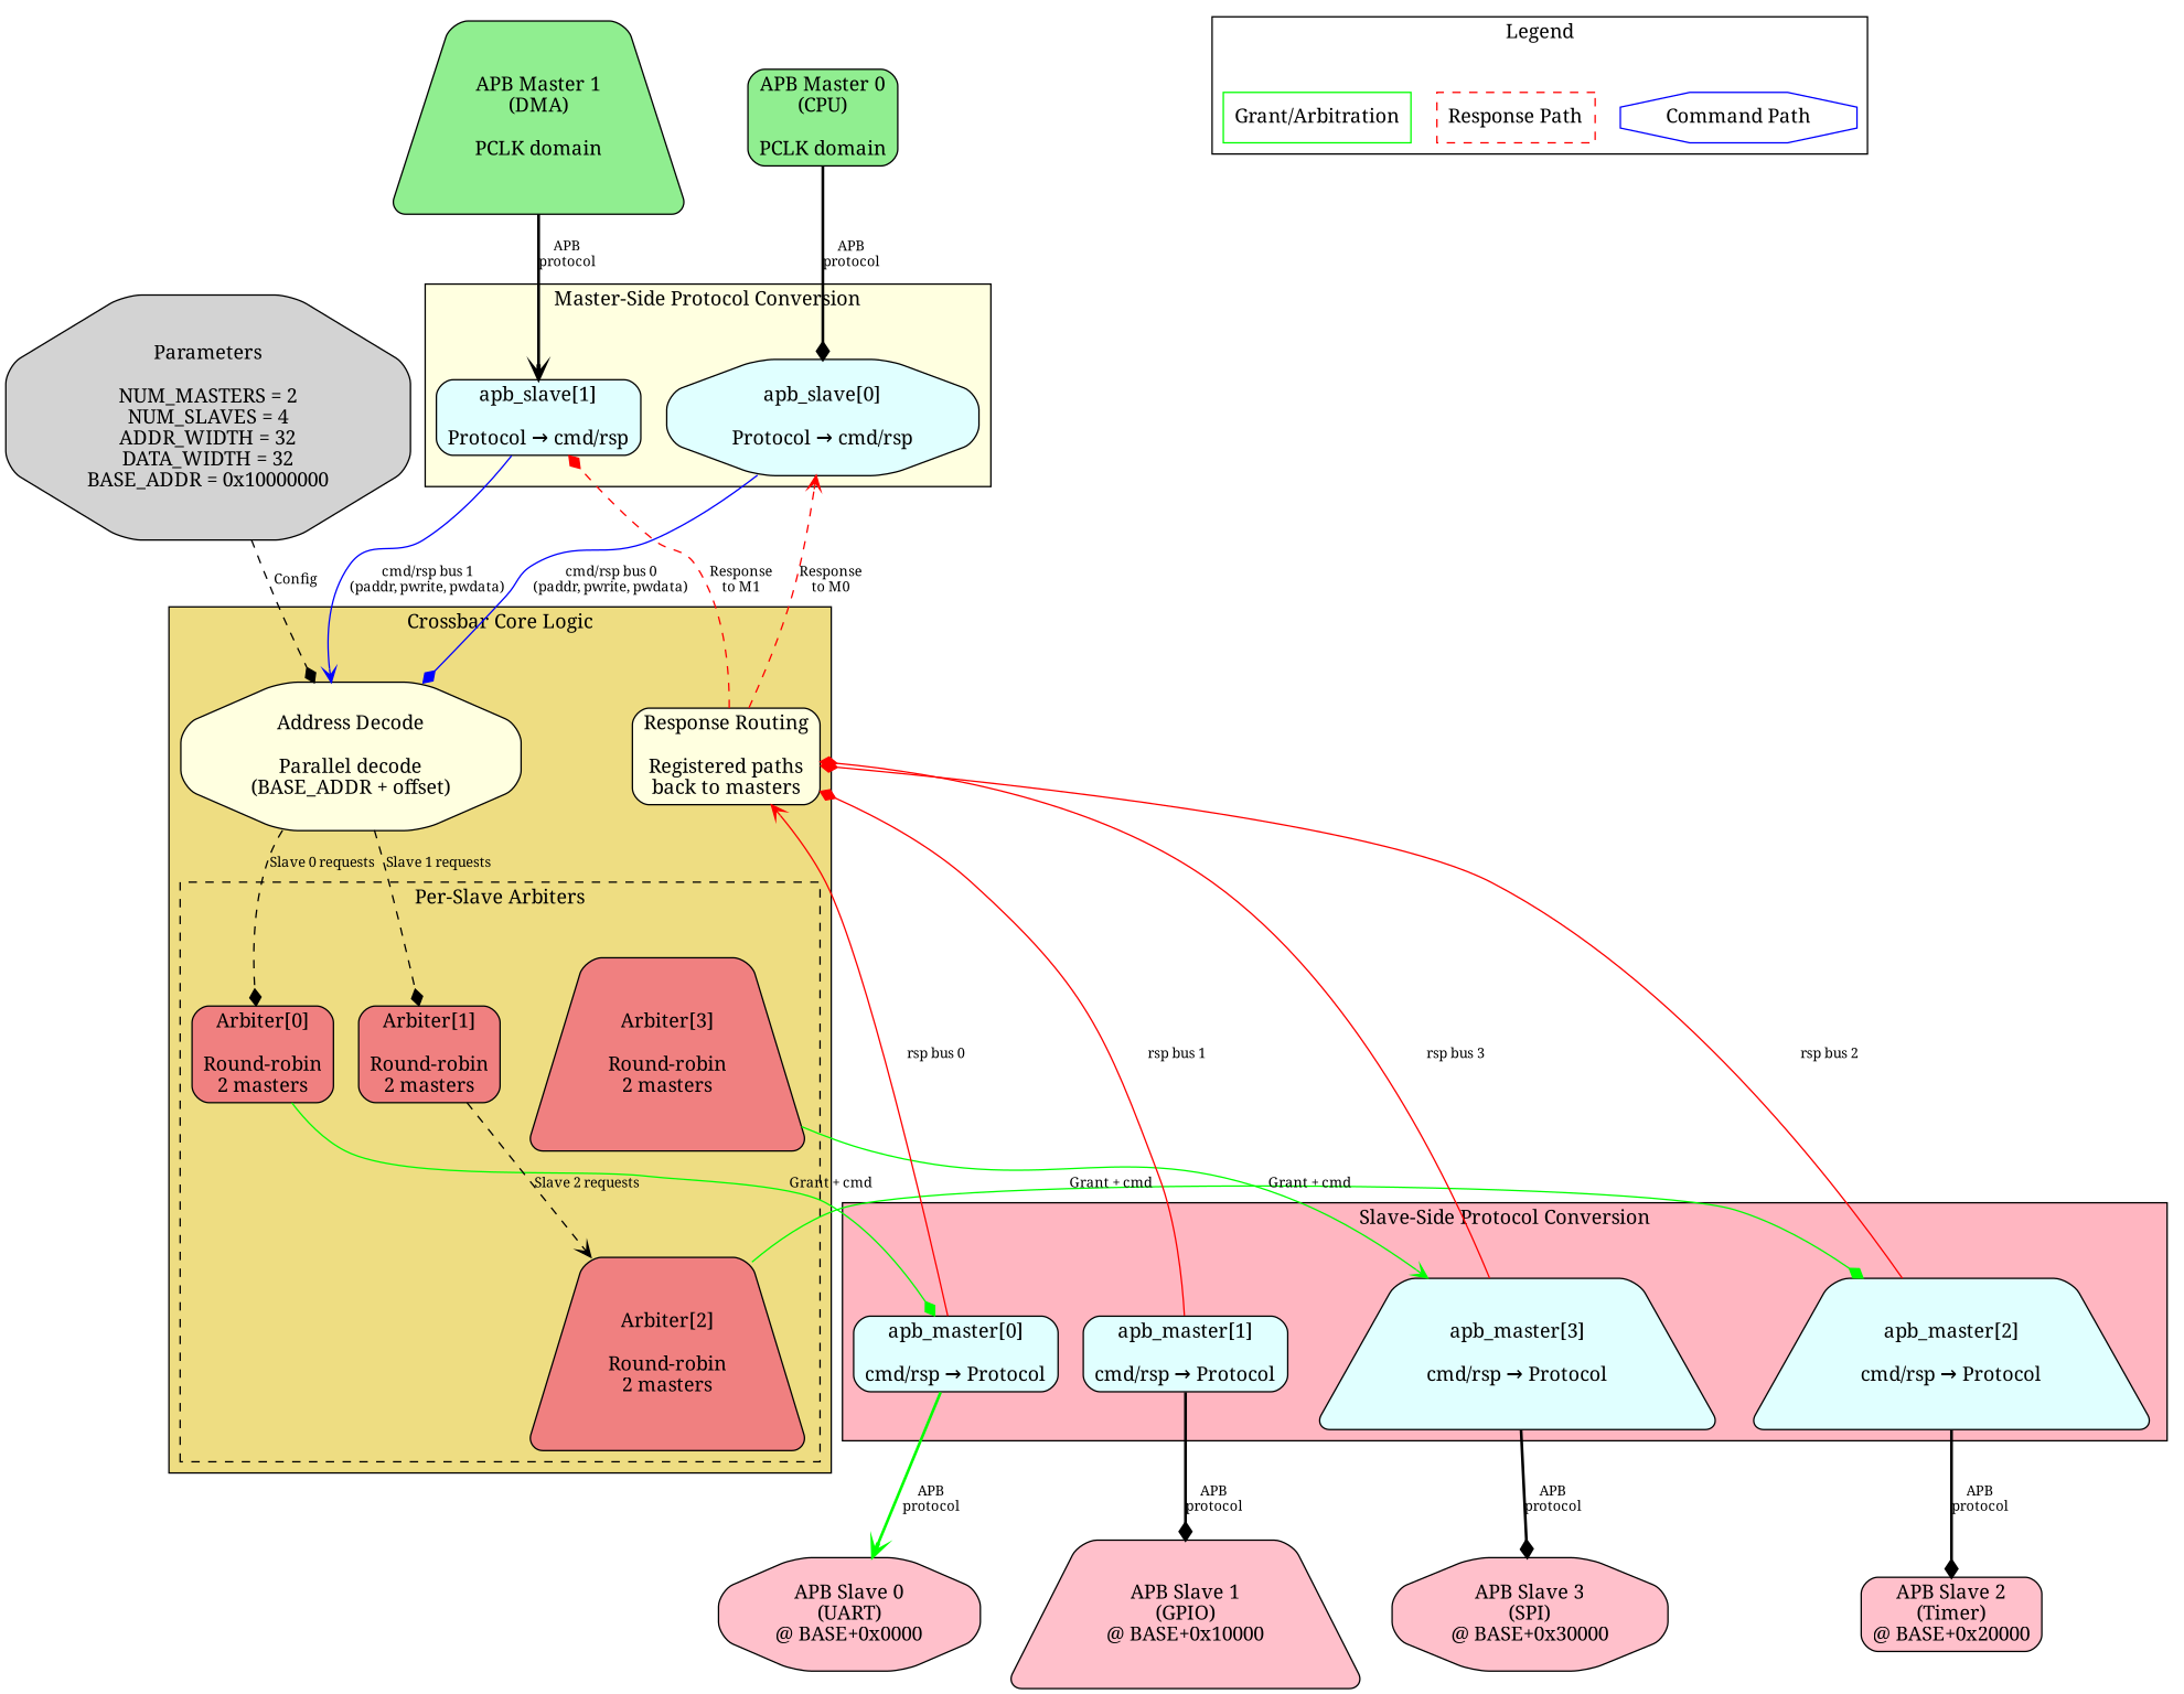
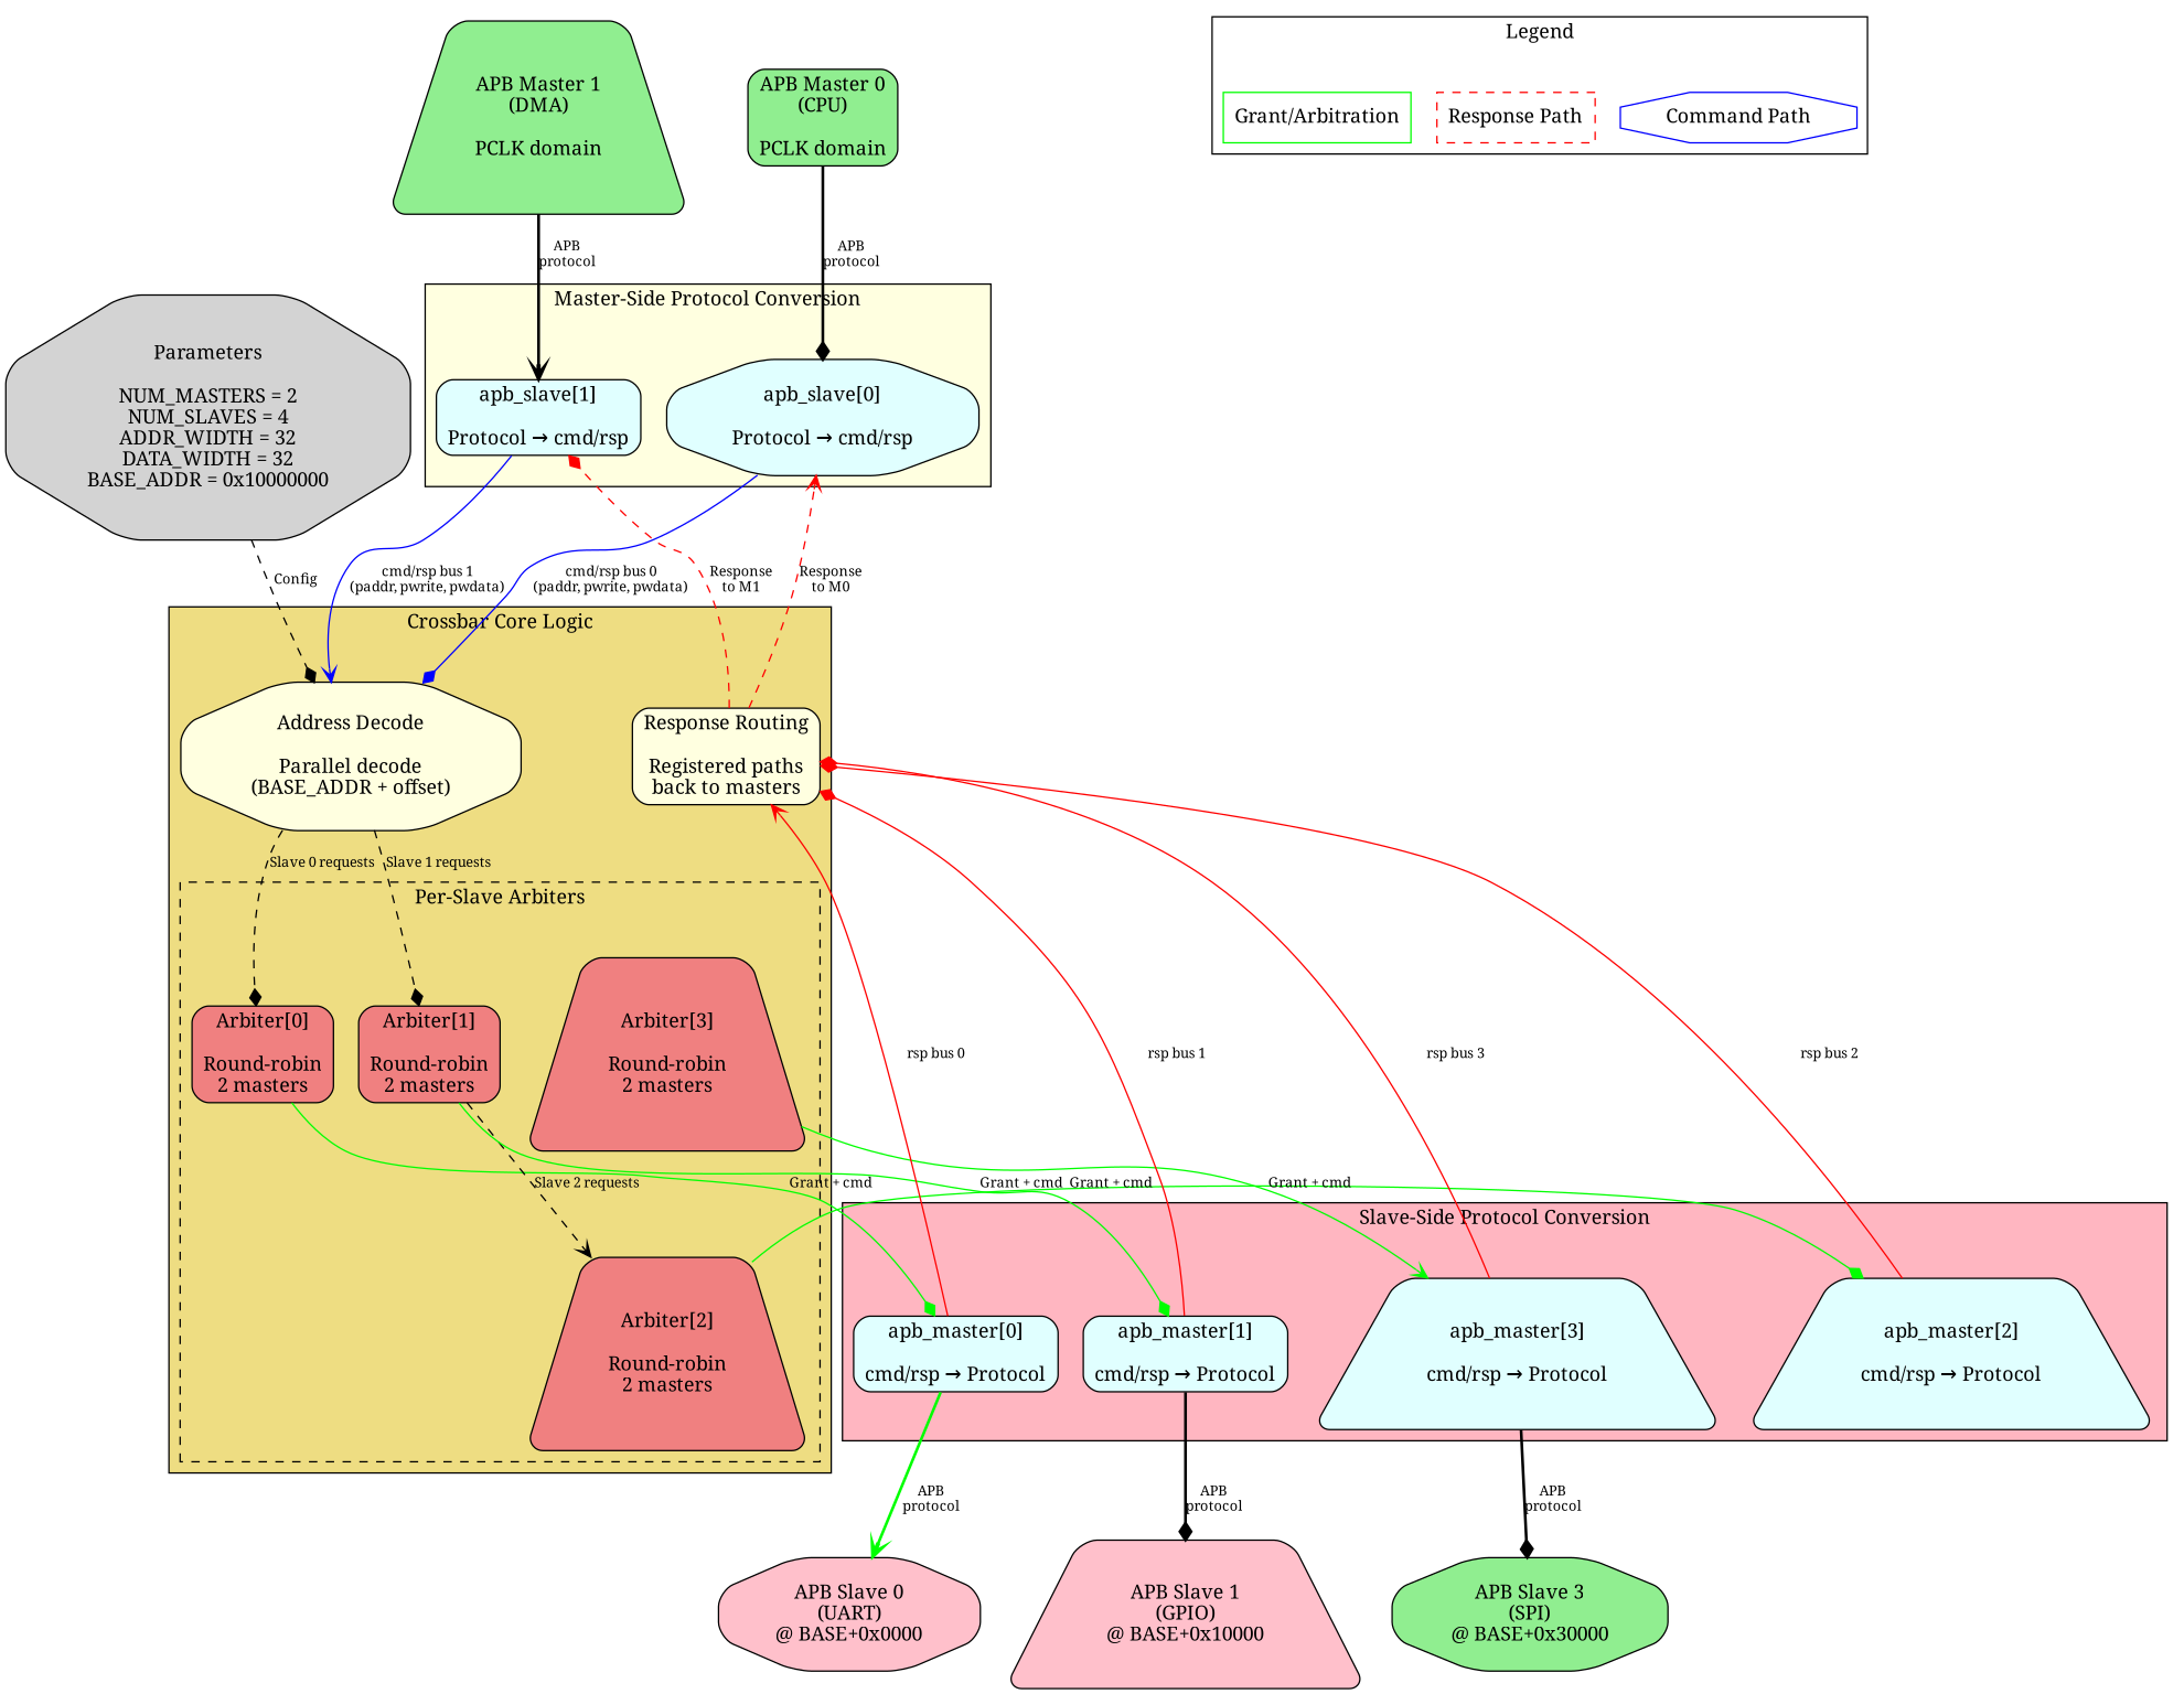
  digraph {
    fontname="Noto Serif"
    rankdir=TB
    node [fillcolor=lightcyan fontname="Noto Serif" shape=box style="rounded,filled"]
    edge [arrowhead=diamond fontname="Noto Serif" fontsize=10]
    n1 [label="apb_slave[0]\n\nProtocol → cmd/rsp" shape=octagon]
    n2 [label="apb_slave[1]\n\nProtocol → cmd/rsp"]
    n3 [fillcolor=lightcoral label="Arbiter[0]\n\nRound-robin\n2 masters"]
    n4 [fillcolor=lightcoral label="Arbiter[1]\n\nRound-robin\n2 masters"]
    n5 [fillcolor=lightcoral label="Arbiter[2]\n\nRound-robin\n2 masters" shape=trapezium]
    n6 [fillcolor=lightcoral label="Arbiter[3]\n\nRound-robin\n2 masters" shape=trapezium]
    n7 [fillcolor=lightyellow label="Address Decode\n\nParallel decode\n(BASE_ADDR + offset)" shape=octagon]
    n8 [fillcolor=lightyellow label="Response Routing\n\nRegistered paths\nback to masters"]
    n9 [label="apb_master[0]\n\ncmd/rsp → Protocol"]
    n10 [label="apb_master[1]\n\ncmd/rsp → Protocol"]
    n11 [label="apb_master[2]\n\ncmd/rsp → Protocol" shape=trapezium]
    n12 [label="apb_master[3]\n\ncmd/rsp → Protocol" shape=trapezium]
    n13 [color=blue fillcolor=lightblue label="Command Path" shape=octagon style=solid]
    n14 [color=red fillcolor=lightblue label="Response Path" style=dashed]
    n15 [color=green fillcolor=lightblue label="Grant/Arbitration" style=solid]
    n16 [fillcolor=pink label="APB Slave 0\n(UART)\n@ BASE+0x0000" shape=octagon]
    n17 [fillcolor=pink label="APB Slave 1\n(GPIO)\n@ BASE+0x10000" shape=trapezium]
-   n18 [fillcolor=pink label="APB Slave 2\n(Timer)\n@ BASE+0x20000"]
-   n19 [fillcolor=pink label="APB Slave 3\n(SPI)\n@ BASE+0x30000" shape=octagon]
+   n19 [fillcolor=lightgreen label="APB Slave 3\n(SPI)\n@ BASE+0x30000" shape=octagon]
    n20 [fillcolor=lightgreen label="APB Master 0\n(CPU)\n\nPCLK domain"]
    n21 [fillcolor=lightgreen label="APB Master 1\n(DMA)\n\nPCLK domain" shape=trapezium]
    n22 [fillcolor=lightgray label="Parameters\n\nNUM_MASTERS = 2\nNUM_SLAVES = 4\nADDR_WIDTH = 32\nDATA_WIDTH = 32\nBASE_ADDR = 0x10000000" shape=octagon]
    subgraph cluster_1 {
      fillcolor=lightyellow
      label="Master-Side Protocol Conversion"
      style=filled
      n1
      n2
    }
    subgraph cluster_2 {
      fillcolor=lightgoldenrod
      label="Crossbar Core Logic"
      style=filled
      n7
      n8
      subgraph cluster_3 {
        fillcolor=white
        label="Per-Slave Arbiters"
        style=dashed
        n3
        n4
        n5
        n6
      }
    }
    subgraph cluster_4 {
      fillcolor=lightpink
      label="Slave-Side Protocol Conversion"
      style=filled
      n9
      n10
      n11
      n12
    }
    subgraph cluster_5 {
      fillcolor=white
      label=Legend
      style=filled
      n13
      n14
      n15
    }
    n1 -> n7 [color=blue label="cmd/rsp bus 0\n(paddr, pwrite, pwdata)"]
    n2 -> n7 [arrowhead=vee color=blue label="cmd/rsp bus 1\n(paddr, pwrite, pwdata)"]
    n3 -> n9 [color=green label="Grant + cmd"]
    n4 -> n5 [arrowhead=vee label="Slave 2 requests" style=dashed]
+   n4 -> n10 [color=green label="Grant + cmd"]
    n5 -> n11 [color=green label="Grant + cmd"]
    n6 -> n12 [arrowhead=vee color=green label="Grant + cmd"]
    n7 -> n3 [label="Slave 0 requests" style=dashed]
    n7 -> n4 [label="Slave 1 requests" style=dashed]
    n8 -> n1 [arrowhead=vee color=red label="Response\nto M0" style=dashed]
    n8 -> n2 [color=red label="Response\nto M1" style=dashed]
    n9 -> n8 [arrowhead=vee color=red label="rsp bus 0"]
    n9 -> n16 [arrowhead=vee color=green label="APB\nprotocol" style=bold]
    n10 -> n8 [color=red label="rsp bus 1"]
    n10 -> n17 [label="APB\nprotocol" style=bold]
    n11 -> n8 [color=red label="rsp bus 2"]
-   n11 -> n18 [label="APB\nprotocol" style=bold]
    n12 -> n8 [color=red label="rsp bus 3"]
    n12 -> n19 [label="APB\nprotocol" style=bold]
    n20 -> n1 [label="APB\nprotocol" style=bold]
    n21 -> n2 [arrowhead=vee label="APB\nprotocol" style=bold]
    n22 -> n7 [label=Config style=dashed]
  }
